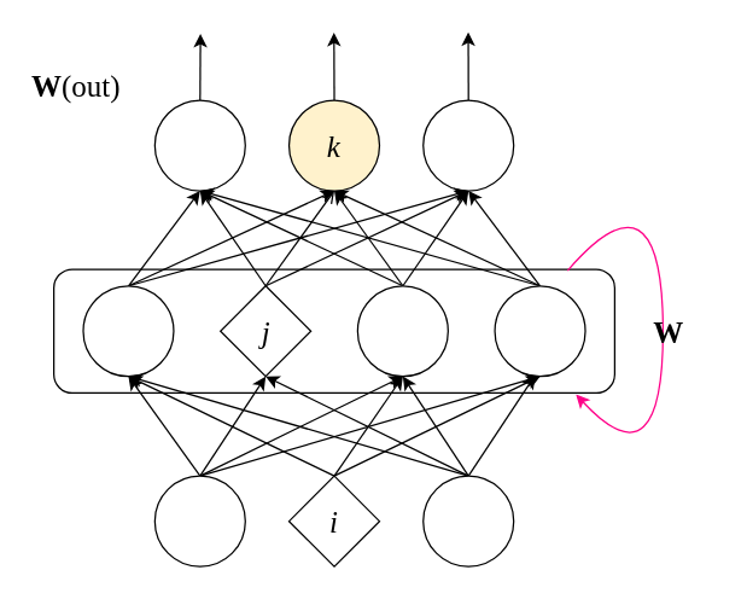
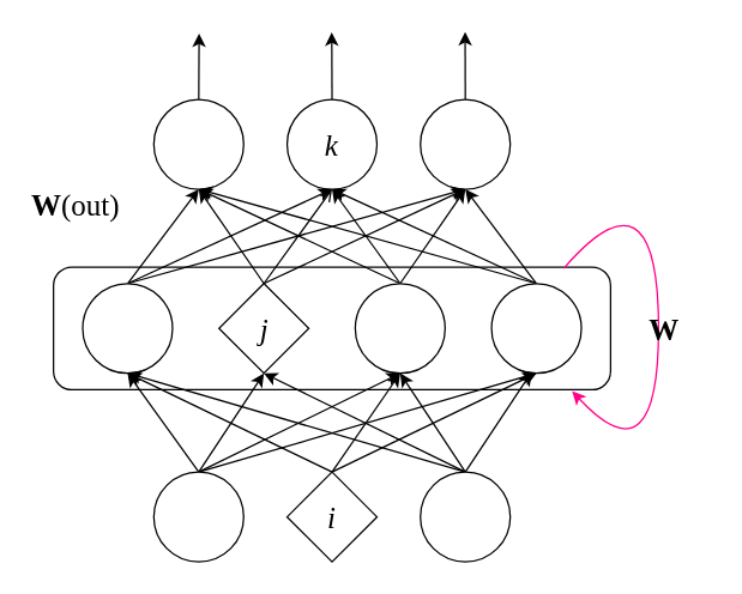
  <mxCell id="0" />
  <mxCell id="1" parent="0" />
  <mxCell id="2" value="" style="rounded=1;whiteSpace=wrap;html=1;" parent="1" vertex="1"><mxGeometry x="35" y="178" width="372" height="82" as="geometry" /></mxCell>
  <mxCell id="3" style="edgeStyle=none;rounded=0;orthogonalLoop=1;jettySize=auto;html=1;exitX=0.5;exitY=0;exitDx=0;exitDy=0;fontFamily=Georgia;strokeColor=default;" parent="1" source="4" edge="1"><mxGeometry relative="1" as="geometry"><mxPoint x="132.238" y="21.952" as="targetPoint" /></mxGeometry></mxCell>
  <mxCell id="4" value="" style="ellipse;whiteSpace=wrap;html=1;hachureGap=4;" parent="1" vertex="1"><mxGeometry x="102" y="66" width="60" height="60" as="geometry" /></mxCell>
  <mxCell id="5" style="edgeStyle=none;rounded=0;orthogonalLoop=1;jettySize=auto;html=1;exitX=0.5;exitY=0;exitDx=0;exitDy=0;fontFamily=Georgia;strokeColor=default;" parent="1" source="6" edge="1"><mxGeometry relative="1" as="geometry"><mxPoint x="220.81" y="21.19" as="targetPoint" /></mxGeometry></mxCell>
- <mxCell id="6" value="k" style="ellipse;whiteSpace=wrap;html=1;hachureGap=4;fontSize=20;horizontal=1;fontStyle=2;fontFamily=Times New Roman;fillColor=#fff2cc;" parent="1" vertex="1"><mxGeometry x="191" y="66" width="60" height="60" as="geometry" /></mxCell>
+ <mxCell id="6" value="k" style="ellipse;whiteSpace=wrap;html=1;hachureGap=4;fontSize=20;horizontal=1;fontStyle=2;fontFamily=Times New Roman;" parent="1" vertex="1"><mxGeometry x="191" y="66" width="60" height="60" as="geometry" /></mxCell>
  <mxCell id="7" style="edgeStyle=none;rounded=0;orthogonalLoop=1;jettySize=auto;html=1;exitX=0.5;exitY=0;exitDx=0;exitDy=0;fontFamily=Georgia;strokeColor=default;" parent="1" source="8" edge="1"><mxGeometry relative="1" as="geometry"><mxPoint x="309.857" y="20.81" as="targetPoint" /></mxGeometry></mxCell>
  <mxCell id="8" value="" style="ellipse;whiteSpace=wrap;html=1;hachureGap=4;" parent="1" vertex="1"><mxGeometry x="280" y="66" width="60" height="60" as="geometry" /></mxCell>
  <mxCell id="9" style="edgeStyle=none;rounded=0;orthogonalLoop=1;jettySize=auto;html=1;exitX=0.5;exitY=0;exitDx=0;exitDy=0;entryX=0.5;entryY=1;entryDx=0;entryDy=0;" parent="1" source="12" target="4" edge="1"><mxGeometry relative="1" as="geometry" /></mxCell>
  <mxCell id="10" style="edgeStyle=none;rounded=0;orthogonalLoop=1;jettySize=auto;html=1;exitX=0.5;exitY=0;exitDx=0;exitDy=0;entryX=0.5;entryY=1;entryDx=0;entryDy=0;endArrow=open;" parent="1" source="12" target="6" edge="1"><mxGeometry relative="1" as="geometry" /></mxCell>
  <mxCell id="11" style="edgeStyle=none;rounded=0;orthogonalLoop=1;jettySize=auto;html=1;exitX=0.5;exitY=0;exitDx=0;exitDy=0;entryX=0.5;entryY=1;entryDx=0;entryDy=0;" parent="1" source="12" target="8" edge="1"><mxGeometry relative="1" as="geometry" /></mxCell>
  <mxCell id="12" value="j" style="rhombus;whiteSpace=wrap;html=1;hachureGap=4;fontSize=20;horizontal=1;fontStyle=2;fontFamily=Times New Roman;" parent="1" vertex="1"><mxGeometry x="145.5" y="189" width="60" height="60" as="geometry" /></mxCell>
  <mxCell id="13" style="edgeStyle=none;rounded=0;orthogonalLoop=1;jettySize=auto;html=1;exitX=0.5;exitY=0;exitDx=0;exitDy=0;entryX=0.5;entryY=1;entryDx=0;entryDy=0;" parent="1" source="16" target="4" edge="1"><mxGeometry relative="1" as="geometry" /></mxCell>
  <mxCell id="14" style="edgeStyle=none;rounded=0;orthogonalLoop=1;jettySize=auto;html=1;exitX=0.5;exitY=0;exitDx=0;exitDy=0;entryX=0.5;entryY=1;entryDx=0;entryDy=0;" parent="1" source="16" target="6" edge="1"><mxGeometry relative="1" as="geometry" /></mxCell>
  <mxCell id="15" style="edgeStyle=none;rounded=0;orthogonalLoop=1;jettySize=auto;html=1;exitX=0.5;exitY=0;exitDx=0;exitDy=0;entryX=0.5;entryY=1;entryDx=0;entryDy=0;" parent="1" source="16" target="8" edge="1"><mxGeometry relative="1" as="geometry" /></mxCell>
  <mxCell id="16" value="" style="ellipse;whiteSpace=wrap;html=1;hachureGap=4;" parent="1" vertex="1"><mxGeometry x="236.5" y="189" width="60" height="60" as="geometry" /></mxCell>
  <mxCell id="17" style="edgeStyle=none;rounded=0;orthogonalLoop=1;jettySize=auto;html=1;exitX=0.5;exitY=0;exitDx=0;exitDy=0;entryX=0.5;entryY=1;entryDx=0;entryDy=0;" parent="1" source="20" target="4" edge="1"><mxGeometry relative="1" as="geometry" /></mxCell>
  <mxCell id="18" style="edgeStyle=none;rounded=0;orthogonalLoop=1;jettySize=auto;html=1;exitX=0.5;exitY=0;exitDx=0;exitDy=0;entryX=0.5;entryY=1;entryDx=0;entryDy=0;" parent="1" source="20" target="6" edge="1"><mxGeometry relative="1" as="geometry" /></mxCell>
  <mxCell id="19" style="edgeStyle=none;rounded=0;orthogonalLoop=1;jettySize=auto;html=1;exitX=0.5;exitY=0;exitDx=0;exitDy=0;entryX=0.5;entryY=1;entryDx=0;entryDy=0;" parent="1" source="20" target="8" edge="1"><mxGeometry relative="1" as="geometry" /></mxCell>
  <mxCell id="20" value="" style="ellipse;whiteSpace=wrap;html=1;hachureGap=4;" parent="1" vertex="1"><mxGeometry x="327.5" y="189" width="60" height="60" as="geometry" /></mxCell>
  <mxCell id="21" style="edgeStyle=none;rounded=0;orthogonalLoop=1;jettySize=auto;html=1;exitX=0.5;exitY=0;exitDx=0;exitDy=0;entryX=0.5;entryY=1;entryDx=0;entryDy=0;" parent="1" source="24" target="4" edge="1"><mxGeometry relative="1" as="geometry" /></mxCell>
  <mxCell id="22" style="edgeStyle=none;rounded=0;orthogonalLoop=1;jettySize=auto;html=1;exitX=0.5;exitY=0;exitDx=0;exitDy=0;entryX=0.5;entryY=1;entryDx=0;entryDy=0;" parent="1" source="24" target="6" edge="1"><mxGeometry relative="1" as="geometry" /></mxCell>
  <mxCell id="23" style="edgeStyle=none;rounded=0;orthogonalLoop=1;jettySize=auto;html=1;exitX=0.5;exitY=0;exitDx=0;exitDy=0;entryX=0.5;entryY=1;entryDx=0;entryDy=0;" parent="1" source="24" target="8" edge="1"><mxGeometry relative="1" as="geometry" /></mxCell>
  <mxCell id="24" value="" style="ellipse;whiteSpace=wrap;html=1;hachureGap=4;" parent="1" vertex="1"><mxGeometry x="54.5" y="189" width="60" height="60" as="geometry" /></mxCell>
  <mxCell id="25" style="rounded=0;orthogonalLoop=1;jettySize=auto;html=1;exitX=0.5;exitY=0;exitDx=0;exitDy=0;entryX=0.5;entryY=1;entryDx=0;entryDy=0;" parent="1" source="29" target="24" edge="1"><mxGeometry relative="1" as="geometry" /></mxCell>
  <mxCell id="26" style="edgeStyle=none;rounded=0;orthogonalLoop=1;jettySize=auto;html=1;exitX=0.5;exitY=0;exitDx=0;exitDy=0;entryX=0.5;entryY=1;entryDx=0;entryDy=0;" parent="1" source="29" target="12" edge="1"><mxGeometry relative="1" as="geometry" /></mxCell>
  <mxCell id="27" style="edgeStyle=none;rounded=0;orthogonalLoop=1;jettySize=auto;html=1;exitX=0.5;exitY=0;exitDx=0;exitDy=0;entryX=0.5;entryY=1;entryDx=0;entryDy=0;" parent="1" source="29" target="16" edge="1"><mxGeometry relative="1" as="geometry" /></mxCell>
  <mxCell id="28" style="edgeStyle=none;rounded=0;orthogonalLoop=1;jettySize=auto;html=1;exitX=0.5;exitY=0;exitDx=0;exitDy=0;entryX=0.5;entryY=1;entryDx=0;entryDy=0;" parent="1" source="29" target="20" edge="1"><mxGeometry relative="1" as="geometry" /></mxCell>
  <mxCell id="29" value="" style="ellipse;whiteSpace=wrap;html=1;hachureGap=4;" parent="1" vertex="1"><mxGeometry x="102" y="315" width="60" height="60" as="geometry" /></mxCell>
  <mxCell id="30" style="edgeStyle=none;rounded=0;orthogonalLoop=1;jettySize=auto;html=1;exitX=0.5;exitY=0;exitDx=0;exitDy=0;entryX=0.5;entryY=1;entryDx=0;entryDy=0;" parent="1" source="33" target="24" edge="1"><mxGeometry relative="1" as="geometry" /></mxCell>
  <mxCell id="31" style="edgeStyle=none;rounded=0;orthogonalLoop=1;jettySize=auto;html=1;exitX=0.5;exitY=0;exitDx=0;exitDy=0;entryX=0.5;entryY=1;entryDx=0;entryDy=0;" parent="1" source="33" target="16" edge="1"><mxGeometry relative="1" as="geometry" /></mxCell>
  <mxCell id="32" style="edgeStyle=none;rounded=0;orthogonalLoop=1;jettySize=auto;html=1;exitX=0.5;exitY=0;exitDx=0;exitDy=0;entryX=0.5;entryY=1;entryDx=0;entryDy=0;" parent="1" source="33" target="20" edge="1"><mxGeometry relative="1" as="geometry" /></mxCell>
  <mxCell id="33" value="&lt;i&gt;&lt;font face=&quot;Times New Roman&quot; style=&quot;font-size: 20px&quot;&gt;i&lt;/font&gt;&lt;/i&gt;" style="rhombus;whiteSpace=wrap;html=1;hachureGap=4;" parent="1" vertex="1"><mxGeometry x="191" y="315" width="60" height="60" as="geometry" /></mxCell>
  <mxCell id="34" style="edgeStyle=none;rounded=0;orthogonalLoop=1;jettySize=auto;html=1;exitX=0.5;exitY=0;exitDx=0;exitDy=0;entryX=0.445;entryY=0.986;entryDx=0;entryDy=0;entryPerimeter=0;" parent="1" source="38" target="20" edge="1"><mxGeometry relative="1" as="geometry" /></mxCell>
  <mxCell id="35" style="edgeStyle=none;rounded=0;orthogonalLoop=1;jettySize=auto;html=1;exitX=0.5;exitY=0;exitDx=0;exitDy=0;entryX=0.5;entryY=1;entryDx=0;entryDy=0;" parent="1" source="38" target="16" edge="1"><mxGeometry relative="1" as="geometry" /></mxCell>
  <mxCell id="36" style="edgeStyle=none;rounded=0;orthogonalLoop=1;jettySize=auto;html=1;exitX=0.5;exitY=0;exitDx=0;exitDy=0;entryX=0.5;entryY=1;entryDx=0;entryDy=0;" parent="1" source="38" target="12" edge="1"><mxGeometry relative="1" as="geometry" /></mxCell>
  <mxCell id="37" style="edgeStyle=none;rounded=0;orthogonalLoop=1;jettySize=auto;html=1;exitX=0.5;exitY=0;exitDx=0;exitDy=0;entryX=0.5;entryY=1;entryDx=0;entryDy=0;" parent="1" source="38" target="24" edge="1"><mxGeometry relative="1" as="geometry" /></mxCell>
  <mxCell id="38" value="" style="ellipse;whiteSpace=wrap;html=1;hachureGap=4;" parent="1" vertex="1"><mxGeometry x="280" y="315" width="60" height="60" as="geometry" /></mxCell>
  <mxCell id="39" value="" style="curved=1;endArrow=classic;html=1;rounded=0;fontFamily=Georgia;strokeColor=#FF0088;exitX=0.916;exitY=0.01;exitDx=0;exitDy=0;exitPerimeter=0;entryX=0.931;entryY=1.012;entryDx=0;entryDy=0;entryPerimeter=0;" parent="1" source="2" target="2" edge="1"><mxGeometry width="50" height="50" relative="1" as="geometry"><mxPoint x="428" y="263" as="sourcePoint" /><mxPoint x="478" y="213" as="targetPoint" /><Array as="points"><mxPoint x="438" y="107" /><mxPoint x="440" y="324" /></Array></mxGeometry></mxCell>
- <mxCell id="40" value="&lt;font face=&quot;Georgia&quot; style=&quot;font-size: 20px;&quot;&gt;&lt;sup style=&quot;font-size: 20px;&quot;&gt;&lt;span style=&quot;font-size: 20px;&quot;&gt;&lt;b style=&quot;font-size: 20px;&quot;&gt;W&lt;/b&gt;&lt;/span&gt;(out)&lt;/sup&gt;&lt;/font&gt;" style="text;html=1;strokeColor=none;fillColor=none;align=center;verticalAlign=middle;whiteSpace=wrap;rounded=0;fontSize=20;" parent="1" vertex="1"><mxGeometry x="20" y="46" width="60" height="30" as="geometry" /></mxCell>
+ <mxCell id="40" value="&lt;font face=&quot;Georgia&quot; style=&quot;font-size: 20px;&quot;&gt;&lt;sup style=&quot;font-size: 20px;&quot;&gt;&lt;span style=&quot;font-size: 20px;&quot;&gt;&lt;b style=&quot;font-size: 20px;&quot;&gt;W&lt;/b&gt;&lt;/span&gt;(out)&lt;/sup&gt;&lt;/font&gt;" style="text;html=1;strokeColor=none;fillColor=none;align=center;verticalAlign=middle;whiteSpace=wrap;rounded=0;fontSize=20;" parent="1" vertex="1"><mxGeometry x="20" y="126" width="60" height="30" as="geometry" /></mxCell>
  <mxCell id="41" value="&lt;font face=&quot;Georgia&quot; style=&quot;font-size: 20px;&quot;&gt;&lt;b style=&quot;font-size: 20px;&quot;&gt;W&lt;/b&gt;&lt;/font&gt;" style="text;html=1;strokeColor=none;fillColor=none;align=center;verticalAlign=middle;whiteSpace=wrap;rounded=0;fontSize=20;" parent="1" vertex="1"><mxGeometry x="413" y="204" width="60" height="30" as="geometry" /></mxCell>
